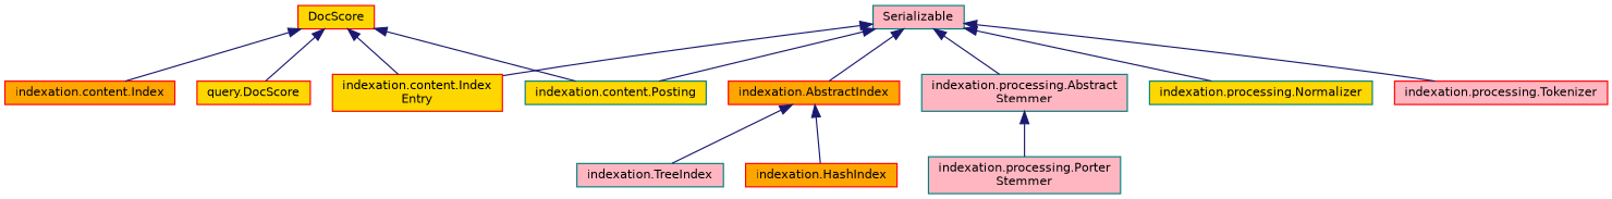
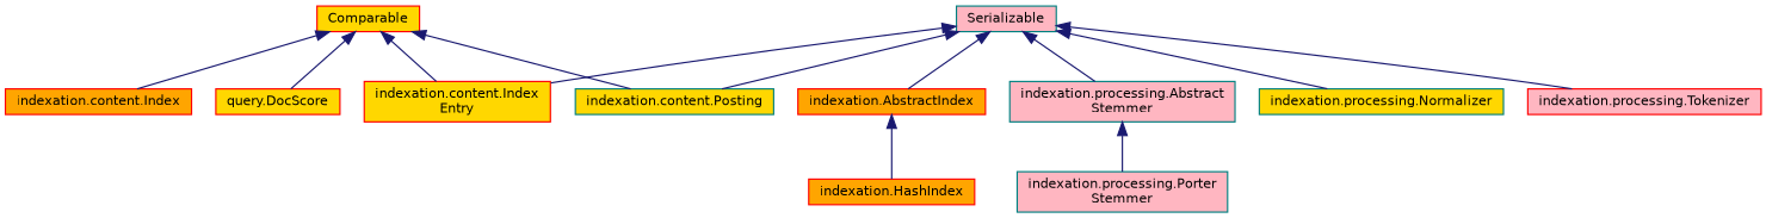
  digraph {
    rankdir=TB
    node [color=red fillcolor=lightpink fontname=Helvetica fontsize=10 shape=record style=filled]
    edge [color=midnightblue dir=back fontname=Helvetica fontsize=10 labelfontname=Helvetica labelfontsize=10 style=solid]
    n1 [color=teal height=0.2 label=Serializable width=0.4]
    n2 [fillcolor=orange height=0.2 label="indexation.AbstractIndex" width=0.4]
    n3 [fillcolor=gold height=0.2 label="indexation.content.Index\lEntry" width=0.4]
    n4 [color=teal fillcolor=gold height=0.2 label="indexation.content.Posting" width=0.4]
    n5 [color=teal height=0.2 label="indexation.processing.Abstract\lStemmer" width=0.4]
    n6 [color=teal fillcolor=gold height=0.2 label="indexation.processing.Normalizer" width=0.4]
    n7 [height=0.2 label="indexation.processing.Tokenizer" width=0.4]
    n8 [fillcolor=orange height=0.2 label="indexation.HashIndex" width=0.4]
-   n9 [color=teal height=0.2 label="indexation.TreeIndex" width=0.4]
    n10 [color=teal height=0.2 label="indexation.processing.Porter\lStemmer" width=0.4]
-   n11 [fillcolor=gold height=0.2 label=DocScore width=0.4]
+   n11 [fillcolor=gold height=0.2 label=Comparable width=0.4]
    n12 [fillcolor=orange height=0.2 label="indexation.content.Index" width=0.4]
    n13 [fillcolor=gold height=0.2 label="query.DocScore" width=0.4]
    n1 -> n2
    n1 -> n3
    n1 -> n4
    n1 -> n5
    n1 -> n6
    n1 -> n7
    n2 -> n8
-   n2 -> n9
    n5 -> n10
    n11 -> n3
    n11 -> n4
    n11 -> n12
    n11 -> n13
  }
